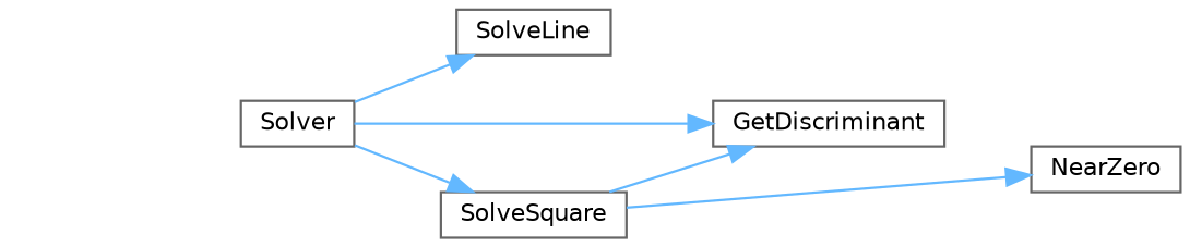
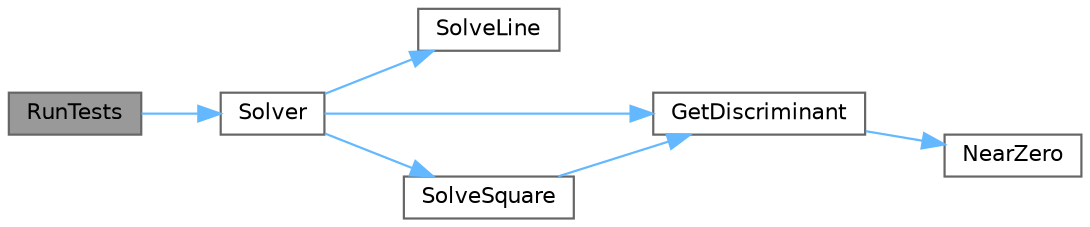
  digraph {
    rankdir=LR
    node [color=grey40 fillcolor=white fontname=Helvetica fontsize=10 shape=box style=filled]
    edge [color=steelblue1 fontname=Helvetica fontsize=10 labelfontname=Helvetica labelfontsize=10 style=solid]
+   n1 [color=gray40 fillcolor=grey60 fontcolor=black height=0.2 label=RunTests width=0.4]
    n2 [height=0.2 label=Solver width=0.4]
    n3 [height=0.2 label=SolveLine width=0.4]
    n4 [height=0.2 label=SolveSquare width=0.4]
    n5 [height=0.2 label=GetDiscriminant width=0.4]
    n6 [height=0.2 label=NearZero width=0.4]
+   n1 -> n2
    n2 -> n3
    n2 -> n4
    n2 -> n5
    n4 -> n5
-   n4 -> n6
+   n5 -> n6
  }
